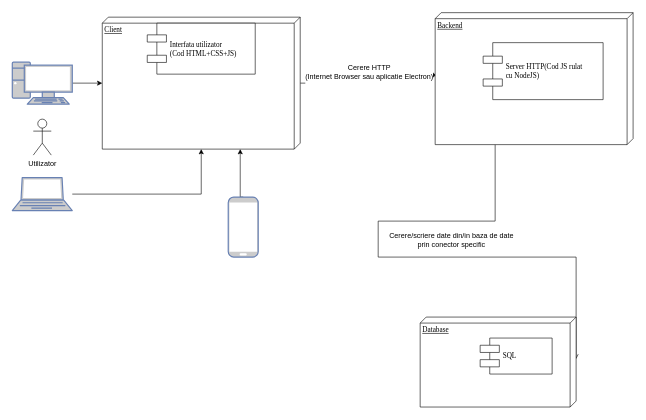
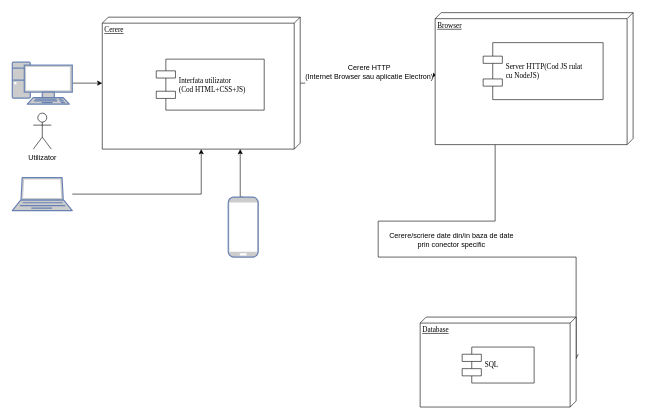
  <mxCell id="0" />
  <mxCell id="1" parent="0" />
  <mxCell id="2" value="" style="edgeStyle=orthogonalEdgeStyle;rounded=0;orthogonalLoop=1;jettySize=auto;html=1;entryX=0.473;entryY=0.997;entryDx=0;entryDy=0;entryPerimeter=0;endArrow=diamond;" edge="1" parent="1" source="4" target="7"><mxGeometry relative="1" as="geometry"><mxPoint x="400" y="128" as="targetPoint" /></mxGeometry></mxCell>
  <mxCell id="3" value="&lt;div&gt;Cerere HTTP&lt;/div&gt;&lt;div&gt;(Internet Browser sau aplicatie Electron)&lt;/div&gt;&lt;div&gt;&lt;br&gt;&lt;/div&gt;" style="text;html=1;resizable=0;points=[];align=center;verticalAlign=middle;labelBackgroundColor=#ffffff;" vertex="1" connectable="0" parent="2"><mxGeometry x="0.037" y="-2" relative="1" as="geometry"><mxPoint as="offset" /></mxGeometry></mxCell>
- <mxCell id="4" value="Client" style="verticalAlign=top;align=left;spacingTop=8;spacingLeft=2;spacingRight=12;shape=cube;size=10;direction=south;fontStyle=4;html=1;rounded=0;shadow=0;comic=0;labelBackgroundColor=none;strokeColor=#000000;strokeWidth=1;fillColor=#ffffff;fontFamily=Verdana;fontSize=12;fontColor=#000000;" parent="1" vertex="1"><mxGeometry x="170" y="28" width="330" height="220" as="geometry" /></mxCell>
+ <mxCell id="4" value="Cerere" style="verticalAlign=top;align=left;spacingTop=8;spacingLeft=2;spacingRight=12;shape=cube;size=10;direction=south;fontStyle=4;html=1;rounded=0;shadow=0;comic=0;labelBackgroundColor=none;strokeColor=#000000;strokeWidth=1;fillColor=#ffffff;fontFamily=Verdana;fontSize=12;fontColor=#000000;" parent="1" vertex="1"><mxGeometry x="170" y="28" width="330" height="220" as="geometry" /></mxCell>
  <mxCell id="5" value="" style="edgeStyle=orthogonalEdgeStyle;rounded=0;orthogonalLoop=1;jettySize=auto;html=1;entryX=0;entryY=0;entryDx=70;entryDy=0;entryPerimeter=0;endArrow=open;" edge="1" parent="1" source="7" target="8"><mxGeometry relative="1" as="geometry"><mxPoint x="825" y="320.5" as="targetPoint" /><Array as="points"><mxPoint x="825" y="368" /><mxPoint x="630" y="368" /><mxPoint x="630" y="428" /></Array></mxGeometry></mxCell>
  <mxCell id="6" value="&lt;div&gt;Cerere/scriere date din/in baza de date&lt;/div&gt;&lt;div&gt;prin conector specific&lt;br&gt;&lt;/div&gt;" style="text;html=1;resizable=0;points=[];align=center;verticalAlign=middle;labelBackgroundColor=#ffffff;" vertex="1" connectable="0" parent="5"><mxGeometry x="-0.387" y="-63" relative="1" as="geometry"><mxPoint x="68.5" y="93" as="offset" /></mxGeometry></mxCell>
- <mxCell id="7" value="Backend" style="verticalAlign=top;align=left;spacingTop=8;spacingLeft=2;spacingRight=12;shape=cube;size=10;direction=south;fontStyle=4;html=1;rounded=0;shadow=0;comic=0;labelBackgroundColor=none;strokeColor=#000000;strokeWidth=1;fillColor=#ffffff;fontFamily=Verdana;fontSize=12;fontColor=#000000;" parent="1" vertex="1"><mxGeometry x="725" y="20.5" width="330" height="220" as="geometry" /></mxCell>
+ <mxCell id="7" value="Browser" style="verticalAlign=top;align=left;spacingTop=8;spacingLeft=2;spacingRight=12;shape=cube;size=10;direction=south;fontStyle=4;html=1;rounded=0;shadow=0;comic=0;labelBackgroundColor=none;strokeColor=#000000;strokeWidth=1;fillColor=#ffffff;fontFamily=Verdana;fontSize=12;fontColor=#000000;" parent="1" vertex="1"><mxGeometry x="725" y="20.5" width="330" height="220" as="geometry" /></mxCell>
  <mxCell id="8" value="Database" style="verticalAlign=top;align=left;spacingTop=8;spacingLeft=2;spacingRight=12;shape=cube;size=10;direction=south;fontStyle=4;html=1;rounded=0;shadow=0;comic=0;labelBackgroundColor=none;strokeColor=#000000;strokeWidth=1;fillColor=#ffffff;fontFamily=Verdana;fontSize=12;fontColor=#000000;" parent="1" vertex="1"><mxGeometry x="700" y="528" width="260" height="150" as="geometry" /></mxCell>
- <mxCell id="9" value="&lt;div&gt;Interfata utilizator&lt;br&gt;&lt;/div&gt;&lt;div&gt;(Cod HTML+CSS+JS)&lt;/div&gt;" style="shape=component;align=left;spacingLeft=36;rounded=0;shadow=0;comic=0;labelBackgroundColor=none;strokeColor=#000000;strokeWidth=1;fillColor=#ffffff;fontFamily=Verdana;fontSize=12;fontColor=#000000;html=1;" parent="1" vertex="1"><mxGeometry x="245" y="38" width="180" height="85" as="geometry" /></mxCell>
+ <mxCell id="9" value="&lt;div&gt;Interfata utilizator&lt;br&gt;&lt;/div&gt;&lt;div&gt;(Cod HTML+CSS+JS)&lt;/div&gt;" style="shape=component;align=left;spacingLeft=36;rounded=0;shadow=0;comic=0;labelBackgroundColor=none;strokeColor=#000000;strokeWidth=1;fillColor=#ffffff;fontFamily=Verdana;fontSize=12;fontColor=#000000;html=1;" parent="1" vertex="1"><mxGeometry x="260" y="98" width="180" height="85" as="geometry" /></mxCell>
  <mxCell id="10" value="&lt;div&gt;Server HTTP(Cod JS rulat&lt;/div&gt;&lt;div&gt;cu NodeJS)&lt;br&gt;&lt;/div&gt;" style="shape=component;align=left;spacingLeft=36;rounded=0;shadow=0;comic=0;labelBackgroundColor=none;strokeColor=#000000;strokeWidth=1;fillColor=#ffffff;fontFamily=Verdana;fontSize=12;fontColor=#000000;html=1;" parent="1" vertex="1"><mxGeometry x="805" y="70.5" width="200" height="95" as="geometry" /></mxCell>
- <mxCell id="11" value="&lt;div&gt;SQL&lt;/div&gt;" style="shape=component;align=left;spacingLeft=36;rounded=0;shadow=0;comic=0;labelBackgroundColor=none;strokeColor=#000000;strokeWidth=1;fillColor=#ffffff;fontFamily=Verdana;fontSize=12;fontColor=#000000;html=1;" parent="1" vertex="1"><mxGeometry x="800" y="563" width="120" height="60" as="geometry" /></mxCell>
- <mxCell id="12" value="&lt;div&gt;Utilizator&lt;/div&gt;&lt;div&gt;&lt;br&gt;&lt;/div&gt;" style="shape=umlActor;verticalLabelPosition=bottom;labelBackgroundColor=#ffffff;verticalAlign=top;html=1;outlineConnect=0;" vertex="1" parent="1"><mxGeometry x="55" y="198" width="30" height="60" as="geometry" /></mxCell>
+ <mxCell id="11" value="&lt;div&gt;SQL&lt;/div&gt;" style="shape=component;align=left;spacingLeft=36;rounded=0;shadow=0;comic=0;labelBackgroundColor=none;strokeColor=#000000;strokeWidth=1;fillColor=#ffffff;fontFamily=Verdana;fontSize=12;fontColor=#000000;html=1;" parent="1" vertex="1"><mxGeometry x="770" y="578" width="120" height="60" as="geometry" /></mxCell>
+ <mxCell id="12" value="&lt;div&gt;Utilizator&lt;/div&gt;&lt;div&gt;&lt;br&gt;&lt;/div&gt;" style="shape=umlActor;verticalLabelPosition=bottom;labelBackgroundColor=#ffffff;verticalAlign=top;html=1;outlineConnect=0;" vertex="1" parent="1"><mxGeometry x="55" y="188" width="30" height="60" as="geometry" /></mxCell>
  <mxCell id="13" value="" style="edgeStyle=orthogonalEdgeStyle;rounded=0;orthogonalLoop=1;jettySize=auto;html=1;" edge="1" parent="1" source="14" target="4"><mxGeometry relative="1" as="geometry" /></mxCell>
  <mxCell id="14" value="" style="fontColor=#0066CC;verticalAlign=top;verticalLabelPosition=bottom;labelPosition=center;align=center;html=1;outlineConnect=0;fillColor=#CCCCCC;strokeColor=#6881B3;gradientColor=none;gradientDirection=north;strokeWidth=2;shape=mxgraph.networks.pc;" vertex="1" parent="1"><mxGeometry x="20" y="103" width="100" height="70" as="geometry" /></mxCell>
  <mxCell id="15" value="" style="edgeStyle=orthogonalEdgeStyle;rounded=0;orthogonalLoop=1;jettySize=auto;html=1;" edge="1" parent="1" source="16" target="4"><mxGeometry relative="1" as="geometry"><mxPoint x="160" y="188" as="targetPoint" /></mxGeometry></mxCell>
  <mxCell id="16" value="" style="fontColor=#0066CC;verticalAlign=top;verticalLabelPosition=bottom;labelPosition=center;align=center;html=1;outlineConnect=0;fillColor=#CCCCCC;strokeColor=#6881B3;gradientColor=none;gradientDirection=north;strokeWidth=2;shape=mxgraph.networks.laptop;" vertex="1" parent="1"><mxGeometry x="20" y="295.5" width="100" height="55" as="geometry" /></mxCell>
  <mxCell id="17" value="" style="edgeStyle=orthogonalEdgeStyle;rounded=0;orthogonalLoop=1;jettySize=auto;html=1;exitX=0.5;exitY=0;exitDx=0;exitDy=0;exitPerimeter=0;" edge="1" parent="1" source="18" target="4"><mxGeometry relative="1" as="geometry"><Array as="points"><mxPoint x="400" y="328" /></Array></mxGeometry></mxCell>
  <mxCell id="18" value="" style="fontColor=#0066CC;verticalAlign=top;verticalLabelPosition=bottom;labelPosition=center;align=center;html=1;outlineConnect=0;fillColor=#CCCCCC;strokeColor=#6881B3;gradientColor=none;gradientDirection=north;strokeWidth=2;shape=mxgraph.networks.mobile;" vertex="1" parent="1"><mxGeometry x="380" y="328" width="50" height="100" as="geometry" /></mxCell>
